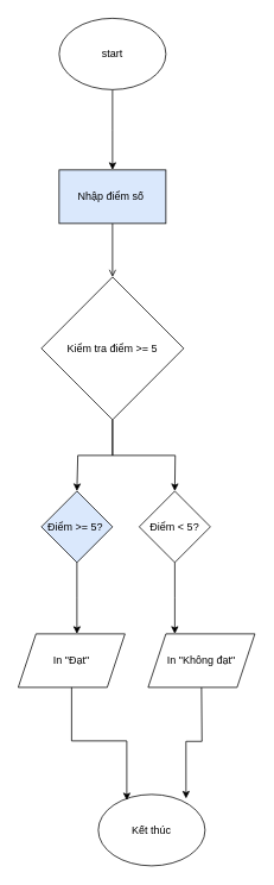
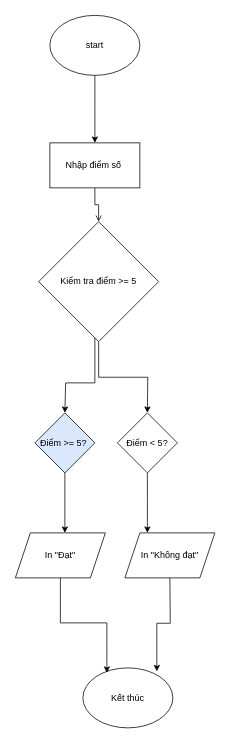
  <mxCell id="0" />
  <mxCell id="1" parent="0" />
  <mxCell id="2" style="edgeStyle=orthogonalEdgeStyle;rounded=0;orthogonalLoop=1;jettySize=auto;html=1;" edge="1" parent="1" source="3"><mxGeometry relative="1" as="geometry"><mxPoint x="126" y="190" as="targetPoint" /></mxGeometry></mxCell>
  <mxCell id="3" value="start" style="ellipse;whiteSpace=wrap;html=1;" vertex="1" parent="1"><mxGeometry x="66" y="20" width="120" height="80" as="geometry" /></mxCell>
  <mxCell id="4" style="edgeStyle=orthogonalEdgeStyle;rounded=0;orthogonalLoop=1;jettySize=auto;html=1;endArrow=open;" edge="1" parent="1" source="5" target="8"><mxGeometry relative="1" as="geometry"><mxPoint x="126" y="350" as="targetPoint" /></mxGeometry></mxCell>
- <mxCell id="5" value="Nhập điểm số&amp;nbsp;" style="rounded=0;whiteSpace=wrap;html=1;fillColor=#dae8fc;" vertex="1" parent="1"><mxGeometry x="66" y="190" width="120" height="60" as="geometry" /></mxCell>
+ <mxCell id="5" value="Nhập điểm số&amp;nbsp;" style="rounded=0;whiteSpace=wrap;html=1;" vertex="1" parent="1"><mxGeometry x="66" y="190" width="120" height="60" as="geometry" /></mxCell>
  <mxCell id="6" style="edgeStyle=orthogonalEdgeStyle;rounded=0;orthogonalLoop=1;jettySize=auto;html=1;" edge="1" parent="1" source="8"><mxGeometry relative="1" as="geometry"><mxPoint x="86" y="550" as="targetPoint" /><Array as="points"><mxPoint x="126" y="510" /><mxPoint x="87" y="510" /></Array></mxGeometry></mxCell>
  <mxCell id="7" style="edgeStyle=orthogonalEdgeStyle;rounded=0;orthogonalLoop=1;jettySize=auto;html=1;" edge="1" parent="1" source="8"><mxGeometry relative="1" as="geometry"><mxPoint x="196" y="550" as="targetPoint" /></mxGeometry></mxCell>
- <mxCell id="8" value="Kiểm tra điểm &amp;gt;= &lt;span class=&quot;hljs-number&quot;&gt;5&lt;/span&gt;" style="rhombus;whiteSpace=wrap;html=1;" vertex="1" parent="1"><mxGeometry x="46" y="310" width="160" height="160" as="geometry" /></mxCell>
+ <mxCell id="8" value="Kiểm tra điểm &amp;gt;= &lt;span class=&quot;hljs-number&quot;&gt;5&lt;/span&gt;" style="rhombus;whiteSpace=wrap;html=1;" vertex="1" parent="1"><mxGeometry x="51" y="295" width="160" height="160" as="geometry" /></mxCell>
  <mxCell id="9" style="edgeStyle=orthogonalEdgeStyle;rounded=0;orthogonalLoop=1;jettySize=auto;html=1;" edge="1" parent="1" source="10"><mxGeometry relative="1" as="geometry"><mxPoint x="196" y="710" as="targetPoint" /></mxGeometry></mxCell>
  <mxCell id="10" value="Điểm &amp;lt; &lt;span class=&quot;hljs-number&quot;&gt;5&lt;/span&gt;?" style="rhombus;whiteSpace=wrap;html=1;" vertex="1" parent="1"><mxGeometry x="156" y="550" width="80" height="80" as="geometry" /></mxCell>
  <mxCell id="11" style="edgeStyle=orthogonalEdgeStyle;rounded=0;orthogonalLoop=1;jettySize=auto;html=1;" edge="1" parent="1" source="12"><mxGeometry relative="1" as="geometry"><mxPoint x="86" y="710" as="targetPoint" /></mxGeometry></mxCell>
  <mxCell id="12" value="Điểm &amp;gt;= &lt;span class=&quot;hljs-number&quot;&gt;5&lt;/span&gt;?&amp;nbsp;" style="rhombus;whiteSpace=wrap;html=1;fillColor=#dae8fc;" vertex="1" parent="1"><mxGeometry x="46" y="550" width="80" height="80" as="geometry" /></mxCell>
  <mxCell id="13" value="&amp;nbsp;Kết thúc&amp;nbsp;" style="ellipse;whiteSpace=wrap;html=1;" vertex="1" parent="1"><mxGeometry x="110" y="890" width="120" height="80" as="geometry" /></mxCell>
  <mxCell id="14" style="edgeStyle=orthogonalEdgeStyle;rounded=0;orthogonalLoop=1;jettySize=auto;html=1;entryX=0.822;entryY=0.058;entryDx=0;entryDy=0;entryPerimeter=0;" edge="1" parent="1" target="13"><mxGeometry relative="1" as="geometry"><mxPoint x="226" y="770" as="sourcePoint" /></mxGeometry></mxCell>
  <mxCell id="15" value="In&amp;nbsp;&lt;span class=&quot;hljs-string&quot;&gt;&quot;Đạt&quot;&lt;/span&gt;" style="shape=parallelogram;perimeter=parallelogramPerimeter;whiteSpace=wrap;html=1;fixedSize=1;" vertex="1" parent="1"><mxGeometry x="20" y="710" width="120" height="60" as="geometry" /></mxCell>
  <mxCell id="16" style="edgeStyle=orthogonalEdgeStyle;rounded=0;orthogonalLoop=1;jettySize=auto;html=1;entryX=0.267;entryY=0.083;entryDx=0;entryDy=0;entryPerimeter=0;" edge="1" parent="1" source="15" target="13"><mxGeometry relative="1" as="geometry" /></mxCell>
  <mxCell id="17" value="In&amp;nbsp;&lt;span class=&quot;hljs-string&quot;&gt;&quot;Không đạt&quot;&lt;/span&gt;" style="shape=parallelogram;perimeter=parallelogramPerimeter;whiteSpace=wrap;html=1;fixedSize=1;" vertex="1" parent="1"><mxGeometry x="166" y="710" width="120" height="60" as="geometry" /></mxCell>
